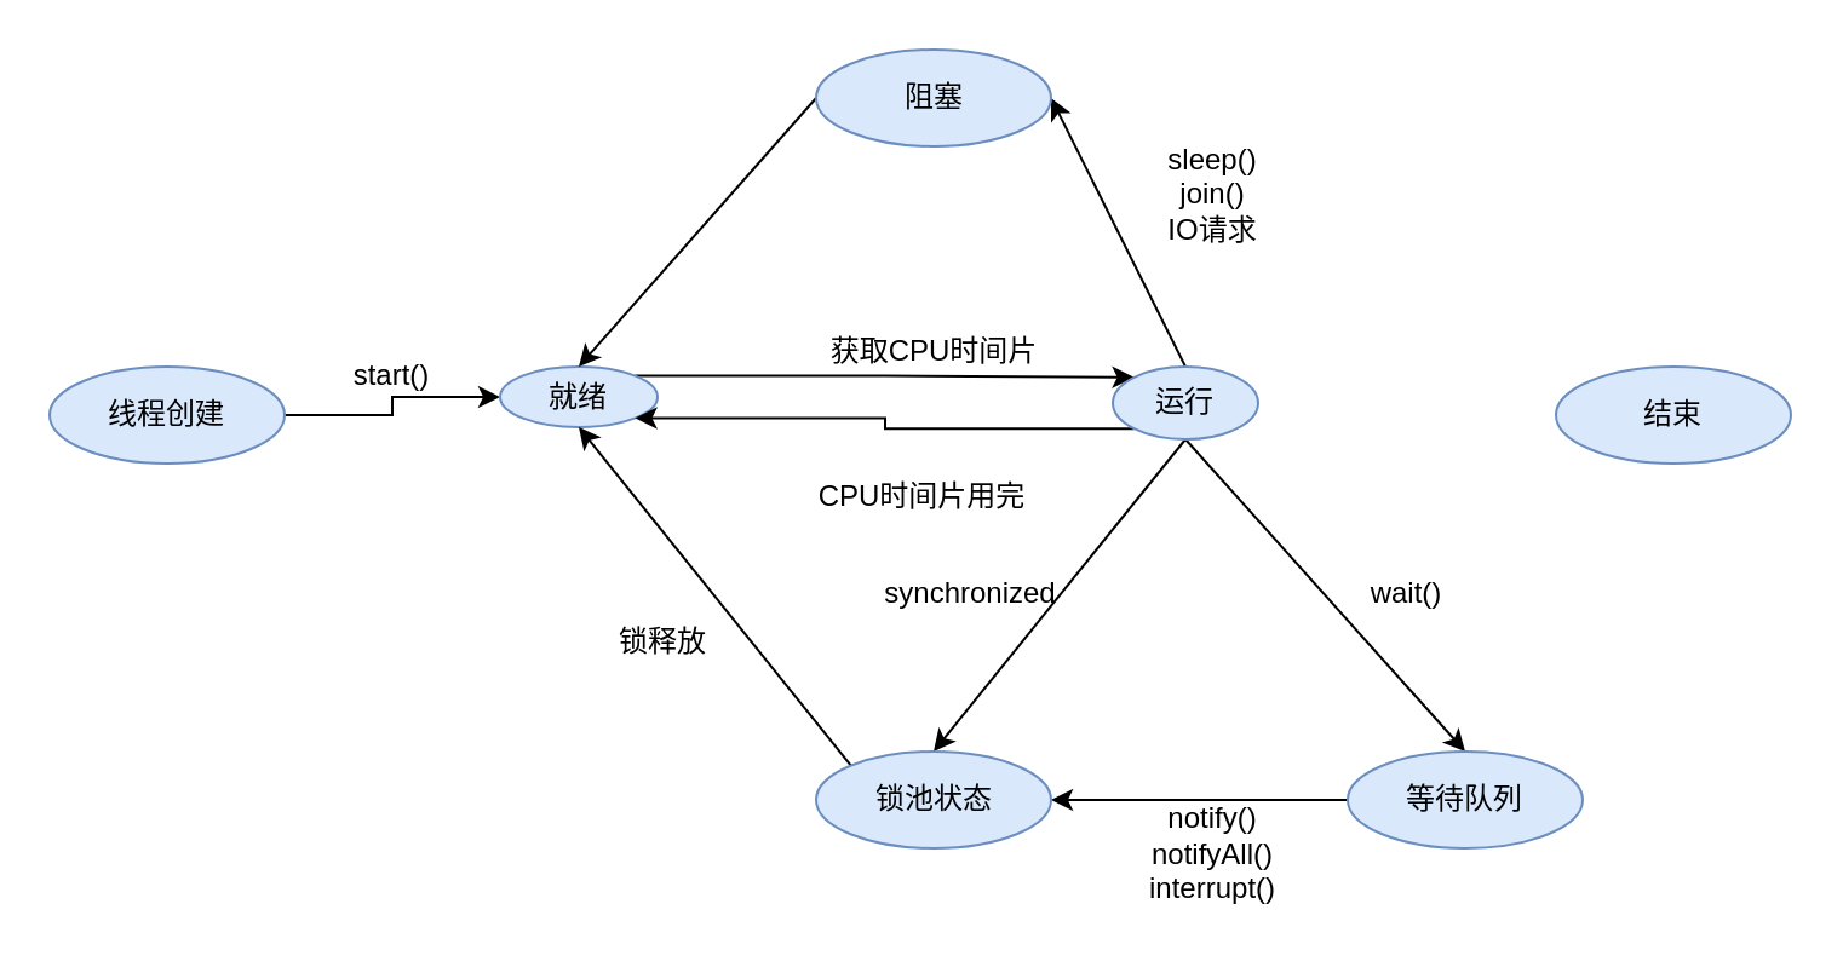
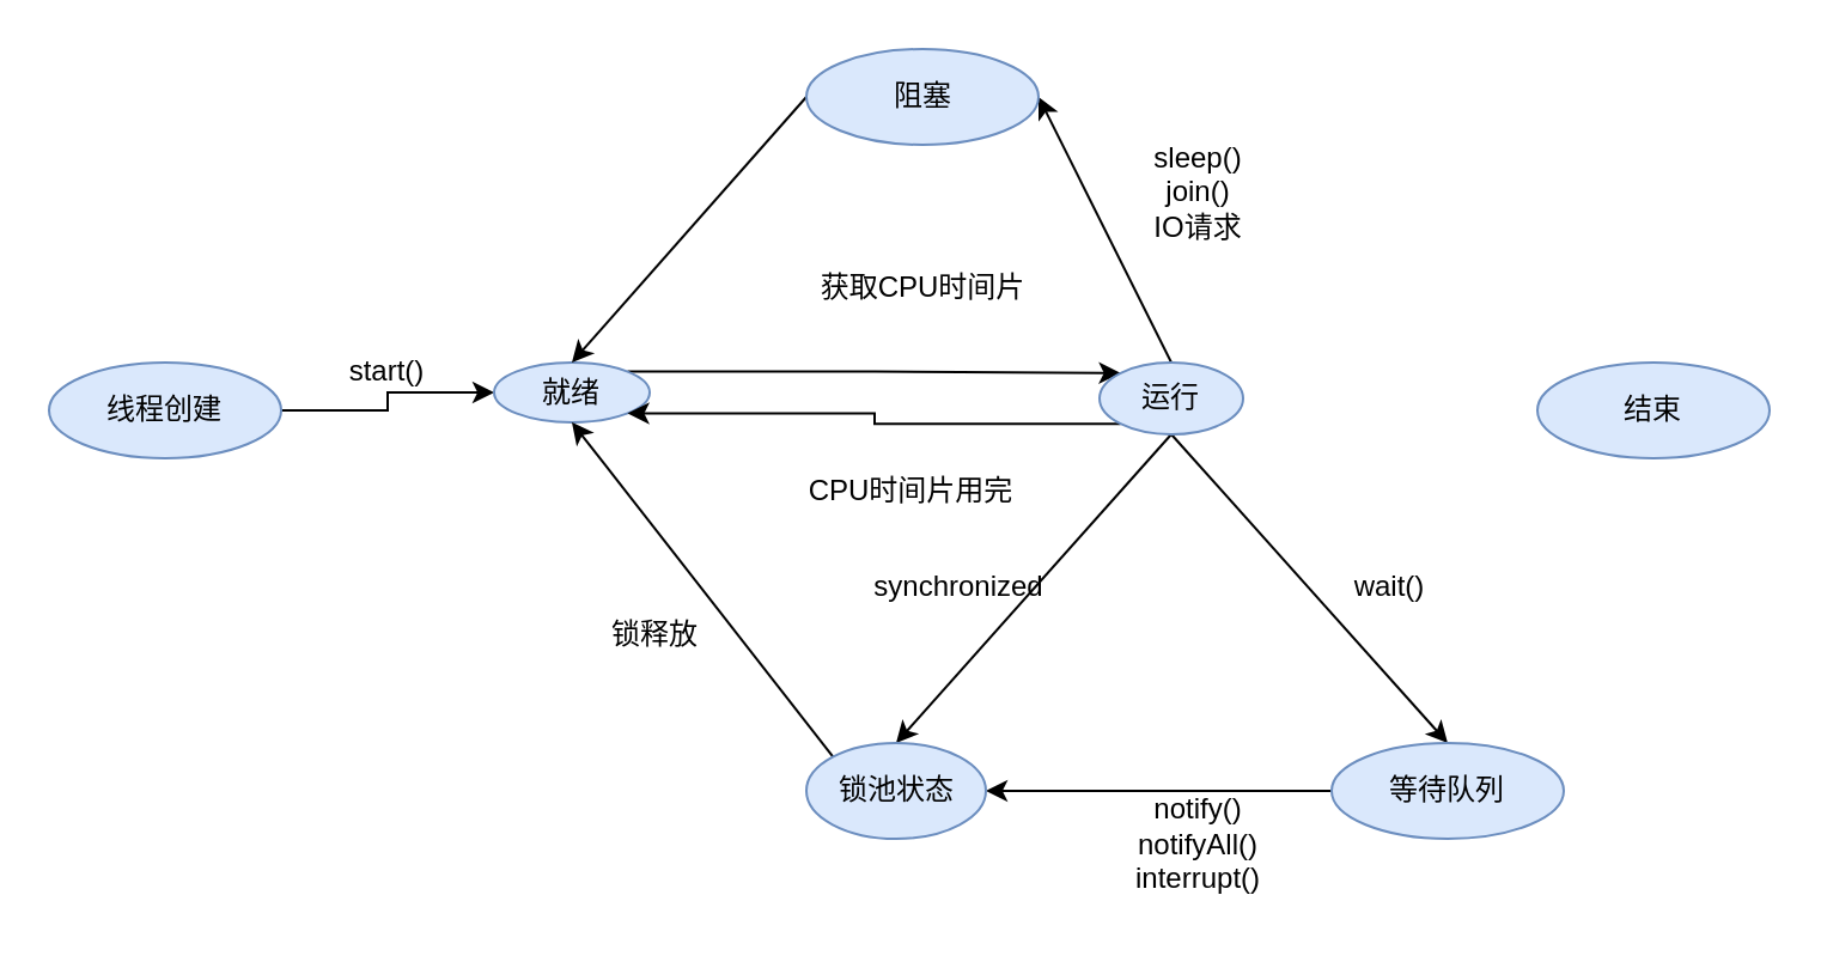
  <mxCell id="0" />
  <mxCell id="1" parent="0" />
  <mxCell id="2" style="edgeStyle=orthogonalEdgeStyle;rounded=0;orthogonalLoop=1;jettySize=auto;html=1;exitX=1;exitY=0.5;exitDx=0;exitDy=0;entryX=0;entryY=0.5;entryDx=0;entryDy=0;" edge="1" parent="1" source="3" target="5"><mxGeometry relative="1" as="geometry" /></mxCell>
  <mxCell id="3" value="线程创建" style="ellipse;whiteSpace=wrap;html=1;fillColor=#dae8fc;strokeColor=#6c8ebf;" vertex="1" parent="1"><mxGeometry x="20" y="151" width="97" height="40" as="geometry" /></mxCell>
  <mxCell id="4" style="edgeStyle=orthogonalEdgeStyle;rounded=0;orthogonalLoop=1;jettySize=auto;html=1;exitX=1;exitY=0;exitDx=0;exitDy=0;entryX=0;entryY=0;entryDx=0;entryDy=0;" edge="1" parent="1" source="5" target="10"><mxGeometry relative="1" as="geometry" /></mxCell>
  <mxCell id="5" value="就绪" style="ellipse;whiteSpace=wrap;html=1;fillColor=#dae8fc;strokeColor=#6c8ebf;" vertex="1" parent="1"><mxGeometry x="206" y="151" width="65" height="25" as="geometry" /></mxCell>
  <mxCell id="6" style="edgeStyle=orthogonalEdgeStyle;rounded=0;orthogonalLoop=1;jettySize=auto;html=1;exitX=0;exitY=1;exitDx=0;exitDy=0;entryX=1;entryY=1;entryDx=0;entryDy=0;" edge="1" parent="1" source="10" target="5"><mxGeometry relative="1" as="geometry" /></mxCell>
  <mxCell id="7" style="rounded=0;orthogonalLoop=1;jettySize=auto;html=1;exitX=0.5;exitY=0;exitDx=0;exitDy=0;entryX=1;entryY=0.5;entryDx=0;entryDy=0;" edge="1" parent="1" source="10" target="12"><mxGeometry relative="1" as="geometry" /></mxCell>
  <mxCell id="8" style="rounded=0;orthogonalLoop=1;jettySize=auto;html=1;exitX=0.5;exitY=1;exitDx=0;exitDy=0;entryX=0.5;entryY=0;entryDx=0;entryDy=0;" edge="1" parent="1" source="10" target="19"><mxGeometry relative="1" as="geometry" /></mxCell>
  <mxCell id="9" style="rounded=0;orthogonalLoop=1;jettySize=auto;html=1;exitX=0.5;exitY=1;exitDx=0;exitDy=0;entryX=0.5;entryY=0;entryDx=0;entryDy=0;" edge="1" parent="1" source="10" target="21"><mxGeometry relative="1" as="geometry" /></mxCell>
  <mxCell id="10" value="运行" style="ellipse;whiteSpace=wrap;html=1;fillColor=#dae8fc;strokeColor=#6c8ebf;" vertex="1" parent="1"><mxGeometry x="459" y="151" width="60" height="30" as="geometry" /></mxCell>
  <mxCell id="11" style="rounded=0;orthogonalLoop=1;jettySize=auto;html=1;exitX=0;exitY=0.5;exitDx=0;exitDy=0;entryX=0.5;entryY=0;entryDx=0;entryDy=0;" edge="1" parent="1" source="12" target="5"><mxGeometry relative="1" as="geometry" /></mxCell>
  <mxCell id="12" value="阻塞" style="ellipse;whiteSpace=wrap;html=1;fillColor=#dae8fc;strokeColor=#6c8ebf;" vertex="1" parent="1"><mxGeometry x="336.5" y="20" width="97" height="40" as="geometry" /></mxCell>
  <mxCell id="13" value="结束" style="ellipse;whiteSpace=wrap;html=1;fillColor=#dae8fc;strokeColor=#6c8ebf;" vertex="1" parent="1"><mxGeometry x="642" y="151" width="97" height="40" as="geometry" /></mxCell>
  <mxCell id="14" value="start()" style="text;html=1;align=center;verticalAlign=middle;resizable=0;points=[];autosize=1;strokeColor=none;fillColor=none;" vertex="1" parent="1"><mxGeometry x="131" y="140" width="60" height="30" as="geometry" /></mxCell>
- <mxCell id="15" value="&lt;div&gt;获取CPU时间片&lt;/div&gt;" style="text;html=1;align=center;verticalAlign=middle;resizable=0;points=[];autosize=1;strokeColor=none;fillColor=none;" vertex="1" parent="1"><mxGeometry x="330" y="130" width="110" height="30" as="geometry" /></mxCell>
+ <mxCell id="15" value="&lt;div&gt;获取CPU时间片&lt;/div&gt;" style="text;html=1;align=center;verticalAlign=middle;resizable=0;points=[];autosize=1;strokeColor=none;fillColor=none;" vertex="1" parent="1"><mxGeometry x="330" y="105" width="110" height="30" as="geometry" /></mxCell>
  <mxCell id="16" value="CPU时间片用完" style="text;html=1;align=center;verticalAlign=middle;resizable=0;points=[];autosize=1;strokeColor=none;fillColor=none;" vertex="1" parent="1"><mxGeometry x="325" y="190" width="110" height="30" as="geometry" /></mxCell>
  <mxCell id="17" value="&lt;div&gt;sleep()&lt;/div&gt;&lt;div&gt;join()&lt;/div&gt;IO请求" style="text;html=1;align=center;verticalAlign=middle;resizable=0;points=[];autosize=1;strokeColor=none;fillColor=none;" vertex="1" parent="1"><mxGeometry x="470" y="50" width="60" height="60" as="geometry" /></mxCell>
  <mxCell id="18" style="edgeStyle=orthogonalEdgeStyle;rounded=0;orthogonalLoop=1;jettySize=auto;html=1;exitX=0;exitY=0.5;exitDx=0;exitDy=0;entryX=1;entryY=0.5;entryDx=0;entryDy=0;" edge="1" parent="1" source="19" target="21"><mxGeometry relative="1" as="geometry" /></mxCell>
  <mxCell id="19" value="等待队列" style="ellipse;whiteSpace=wrap;html=1;fillColor=#dae8fc;strokeColor=#6c8ebf;" vertex="1" parent="1"><mxGeometry x="556" y="310" width="97" height="40" as="geometry" /></mxCell>
  <mxCell id="20" style="rounded=0;orthogonalLoop=1;jettySize=auto;html=1;exitX=0;exitY=0;exitDx=0;exitDy=0;entryX=0.5;entryY=1;entryDx=0;entryDy=0;" edge="1" parent="1" source="21" target="5"><mxGeometry relative="1" as="geometry" /></mxCell>
- <mxCell id="21" value="锁池状态" style="ellipse;whiteSpace=wrap;html=1;fillColor=#dae8fc;strokeColor=#6c8ebf;" vertex="1" parent="1"><mxGeometry x="336.5" y="310" width="97" height="40" as="geometry" /></mxCell>
+ <mxCell id="21" value="锁池状态" style="ellipse;whiteSpace=wrap;html=1;fillColor=#dae8fc;strokeColor=#6c8ebf;" vertex="1" parent="1"><mxGeometry x="336.5" y="310" width="75" height="40" as="geometry" /></mxCell>
  <mxCell id="22" value="wait()" style="text;html=1;align=center;verticalAlign=middle;resizable=0;points=[];autosize=1;strokeColor=none;fillColor=none;" vertex="1" parent="1"><mxGeometry x="550" y="230" width="60" height="30" as="geometry" /></mxCell>
  <mxCell id="23" value="synchronized" style="text;html=1;align=center;verticalAlign=middle;resizable=0;points=[];autosize=1;strokeColor=none;fillColor=none;" vertex="1" parent="1"><mxGeometry x="350" y="230" width="100" height="30" as="geometry" /></mxCell>
  <mxCell id="24" value="&lt;div&gt;&lt;br&gt;&lt;/div&gt;&lt;div&gt;notify()&lt;/div&gt;&lt;div&gt;notifyAll()&lt;/div&gt;interrupt()" style="text;html=1;align=center;verticalAlign=middle;resizable=0;points=[];autosize=1;strokeColor=none;fillColor=none;" vertex="1" parent="1"><mxGeometry x="460" y="310" width="80" height="70" as="geometry" /></mxCell>
  <mxCell id="25" value="锁释放" style="text;html=1;align=center;verticalAlign=middle;resizable=0;points=[];autosize=1;strokeColor=none;fillColor=none;" vertex="1" parent="1"><mxGeometry x="243" y="250" width="60" height="30" as="geometry" /></mxCell>
